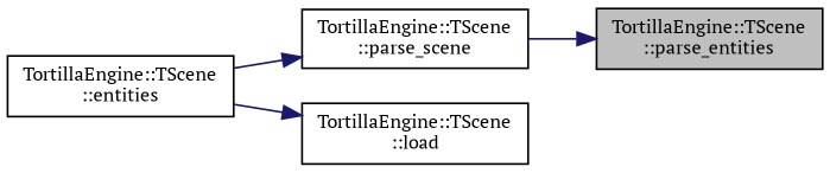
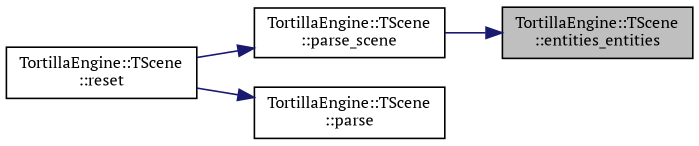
  digraph {
    fontname="PT Serif"
    rankdir=RL
    node [color=black fillcolor=white fontname="PT Serif" fontsize=10 shape=record style=filled]
    edge [color=midnightblue dir=back fontname="PT Serif" fontsize=10 labelfontname=Helvetica labelfontsize=10 style=solid]
-   n1 [fillcolor=grey75 fontcolor=black height=0.2 label="TortillaEngine::TScene\l::parse_entities" width=0.4]
+   n1 [fillcolor=grey75 fontcolor=black height=0.2 label="TortillaEngine::TScene\l::entities_entities" width=0.4]
    n2 [height=0.2 label="TortillaEngine::TScene\l::parse_scene" width=0.4]
-   n3 [height=0.2 label="TortillaEngine::TScene\l::entities" width=0.4]
-   n4 [height=0.2 label="TortillaEngine::TScene\l::load" width=0.4]
+   n3 [height=0.2 label="TortillaEngine::TScene\l::reset" width=0.4]
+   n4 [height=0.2 label="TortillaEngine::TScene\l::parse" width=0.4]
    n1 -> n2
    n2 -> n3
    n4 -> n3
  }
